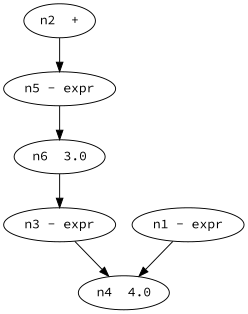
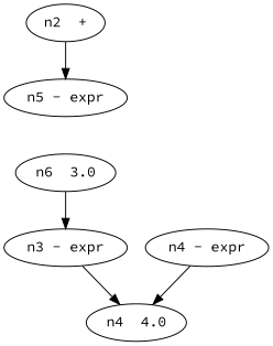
  digraph {
    fontname="Source Code Pro"
    node [fontname="Source Code Pro"]
    edge [fontname="Source Code Pro"]
    n1 [label="n2  +"]
    n2 [label="n5 - expr"]
    n3 [label="n3 - expr"]
    n4 [label="n4  4.0"]
    n5 [label="n6  3.0"]
-   n6 [label="n1 - expr"]
+   n6 [label="n4 - expr"]
    n1 -> n2
-   n2 -> n5
    n3 -> n4
    n5 -> n3
    n6 -> n4
  }
